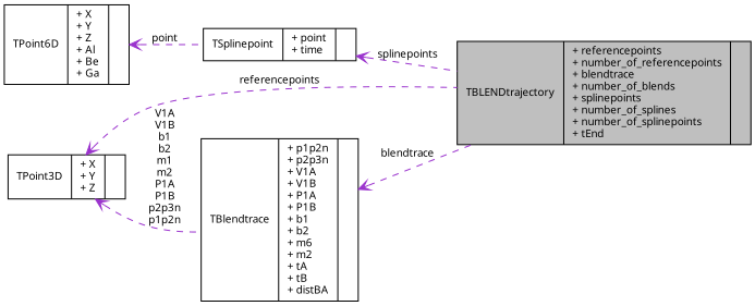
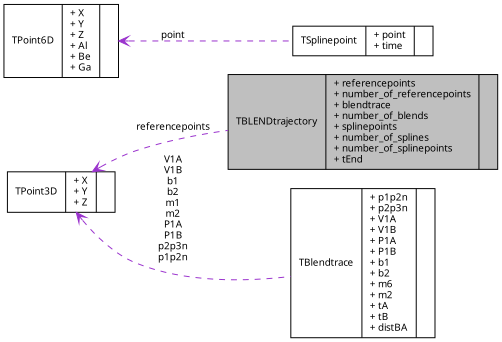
  digraph {
    rankdir=LR
    node [color=black fillcolor=white fontname="FreeSans.ttf" fontsize=10 shape=record style=filled]
    edge [arrowtail=open color=darkorchid3 dir=back fontname="FreeSans.ttf" fontsize=10 labelfontname="FreeSans.ttf" labelfontsize=10 style=dashed]
    n1 [fillcolor=grey75 fontcolor=black height=0.2 label="{TBLENDtrajectory\n|+ referencepoints\l+ number_of_referencepoints\l+ blendtrace\l+ number_of_blends\l+ splinepoints\l+ number_of_splines\l+ number_of_splinepoints\l+ tEnd\l|}" width=0.4]
    n2 [height=0.2 label="{TSplinepoint\n|+ point\l+ time\l|}" width=0.4]
    n3 [height=0.2 label="{TPoint6D\n|+ X\l+ Y\l+ Z\l+ Al\l+ Be\l+ Ga\l|}" width=0.4]
    n4 [height=0.2 label="{TBlendtrace\n|+ p1p2n\l+ p2p3n\l+ V1A\l+ V1B\l+ P1A\l+ P1B\l+ b1\l+ b2\l+ m6\l+ m2\l+ tA\l+ tB\l+ distBA\l|}" width=0.4]
    n5 [height=0.2 label="{TPoint3D\n|+ X\l+ Y\l+ Z\l|}" width=0.4]
-   n2 -> n1 [label=splinepoints]
    n3 -> n2 [label=point]
-   n4 -> n1 [label=blendtrace]
    n5 -> n1 [label=referencepoints]
    n5 -> n4 [label="V1A\nV1B\nb1\nb2\nm1\nm2\nP1A\nP1B\np2p3n\np1p2n"]
  }
